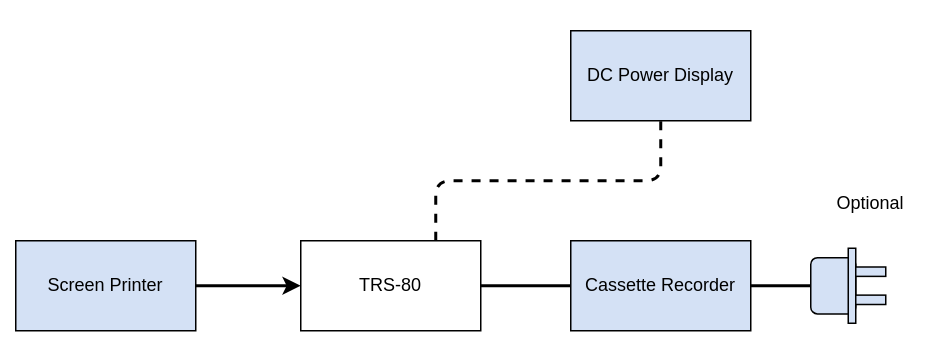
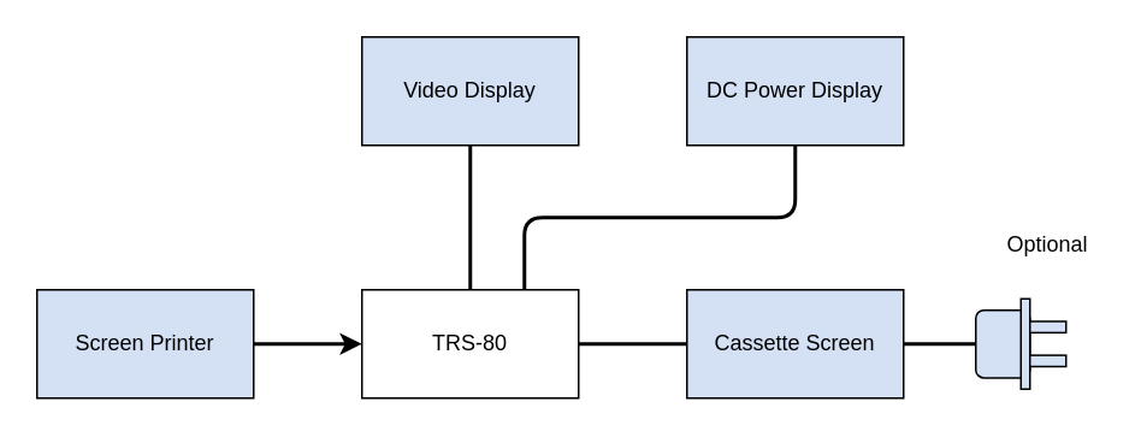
  <mxCell id="0" />
  <mxCell id="1" parent="0" />
+ <mxCell id="2" value="Video Display" style="rounded=0;whiteSpace=wrap;html=1;fillColor=#D4E1F5;" vertex="1" parent="1"><mxGeometry x="200" y="20" width="120" height="60" as="geometry" /></mxCell>
  <mxCell id="3" value="DC Power Display" style="rounded=0;whiteSpace=wrap;html=1;fillColor=#D4E1F5;" vertex="1" parent="1"><mxGeometry x="380" y="20" width="120" height="60" as="geometry" /></mxCell>
- <mxCell id="4" value="Screen Printer" style="rounded=0;whiteSpace=wrap;html=1;fillColor=#D4E1F5;" vertex="1" parent="1"><mxGeometry x="10" y="160" width="120" height="60" as="geometry" /></mxCell>
- <mxCell id="5" value="Cassette Recorder" style="rounded=0;whiteSpace=wrap;html=1;fillColor=#D4E1F5;" vertex="1" parent="1"><mxGeometry x="380" y="160" width="120" height="60" as="geometry" /></mxCell>
+ <mxCell id="4" value="Screen Printer" style="rounded=0;whiteSpace=wrap;html=1;fillColor=#D4E1F5;" vertex="1" parent="1"><mxGeometry x="20" y="160" width="120" height="60" as="geometry" /></mxCell>
+ <mxCell id="5" value="Cassette Screen" style="rounded=0;whiteSpace=wrap;html=1;fillColor=#D4E1F5;" vertex="1" parent="1"><mxGeometry x="380" y="160" width="120" height="60" as="geometry" /></mxCell>
  <mxCell id="6" value="TRS-80" style="rounded=0;whiteSpace=wrap;html=1;fillColor=#ffffff;" vertex="1" parent="1"><mxGeometry x="200" y="160" width="120" height="60" as="geometry" /></mxCell>
  <mxCell id="7" value="" style="group" vertex="1" connectable="0" parent="1"><mxGeometry x="540" y="165" width="50" height="50" as="geometry" /></mxCell>
  <mxCell id="8" value="" style="rounded=1;whiteSpace=wrap;html=1;fillColor=#D4E1F5;arcSize=15;" vertex="1" parent="7"><mxGeometry y="6.25" width="30" height="37.5" as="geometry" /></mxCell>
  <mxCell id="9" value="" style="rounded=0;whiteSpace=wrap;html=1;fillColor=#D4E1F5;" vertex="1" parent="7"><mxGeometry x="25" width="5" height="50" as="geometry" /></mxCell>
  <mxCell id="10" value="" style="rounded=0;whiteSpace=wrap;html=1;fillColor=#D4E1F5;" vertex="1" parent="7"><mxGeometry x="30" y="12.5" width="20" height="6.25" as="geometry" /></mxCell>
  <mxCell id="11" value="" style="rounded=0;whiteSpace=wrap;html=1;fillColor=#D4E1F5;" vertex="1" parent="7"><mxGeometry x="30" y="31.25" width="20" height="6.25" as="geometry" /></mxCell>
  <mxCell id="12" value="" style="endArrow=classic;html=1;rounded=0;exitX=1;exitY=0.5;exitDx=0;exitDy=0;entryX=0;entryY=0.5;entryDx=0;entryDy=0;strokeWidth=2;" edge="1" parent="1" source="4" target="6"><mxGeometry width="50" height="50" relative="1" as="geometry"><mxPoint x="870" y="380" as="sourcePoint" /><mxPoint x="920" y="330" as="targetPoint" /></mxGeometry></mxCell>
  <mxCell id="13" value="" style="endArrow=none;html=1;rounded=0;exitX=1;exitY=0.5;exitDx=0;exitDy=0;entryX=0;entryY=0.5;entryDx=0;entryDy=0;strokeWidth=2;" edge="1" parent="1" source="6" target="5"><mxGeometry width="50" height="50" relative="1" as="geometry"><mxPoint x="320" y="250" as="sourcePoint" /><mxPoint x="380" y="250" as="targetPoint" /></mxGeometry></mxCell>
  <mxCell id="14" value="" style="endArrow=none;html=1;rounded=0;exitX=1;exitY=0.5;exitDx=0;exitDy=0;entryX=0;entryY=0.5;entryDx=0;entryDy=0;strokeWidth=2;" edge="1" parent="1" source="5" target="8"><mxGeometry width="50" height="50" relative="1" as="geometry"><mxPoint x="160" y="210" as="sourcePoint" /><mxPoint x="220" y="210" as="targetPoint" /></mxGeometry></mxCell>
- <mxCell id="15" value="" style="endArrow=none;startArrow=none;html=1;strokeWidth=2;exitX=0.75;exitY=0;exitDx=0;exitDy=0;entryX=0.5;entryY=1;entryDx=0;entryDy=0;rounded=1;endFill=0;startFill=0;dashed=1;" edge="1" parent="1" source="6" target="3"><mxGeometry width="50" height="50" relative="1" as="geometry"><mxPoint x="870" y="380" as="sourcePoint" /><mxPoint x="920" y="330" as="targetPoint" /><Array as="points"><mxPoint x="290" y="120" /><mxPoint x="440" y="120" /></Array></mxGeometry></mxCell>
+ <mxCell id="15" value="" style="endArrow=none;startArrow=none;html=1;strokeWidth=2;exitX=0.75;exitY=0;exitDx=0;exitDy=0;entryX=0.5;entryY=1;entryDx=0;entryDy=0;rounded=1;endFill=0;startFill=0;" edge="1" parent="1" source="6" target="3"><mxGeometry width="50" height="50" relative="1" as="geometry"><mxPoint x="870" y="380" as="sourcePoint" /><mxPoint x="920" y="330" as="targetPoint" /><Array as="points"><mxPoint x="290" y="120" /><mxPoint x="440" y="120" /></Array></mxGeometry></mxCell>
+ <mxCell id="16" value="" style="endArrow=none;html=1;rounded=1;strokeWidth=2;entryX=0.5;entryY=1;entryDx=0;entryDy=0;exitX=0.5;exitY=0;exitDx=0;exitDy=0;" edge="1" parent="1" source="6" target="2"><mxGeometry width="50" height="50" relative="1" as="geometry"><mxPoint x="870" y="380" as="sourcePoint" /><mxPoint x="920" y="330" as="targetPoint" /></mxGeometry></mxCell>
  <mxCell id="17" value="Optional" style="text;html=1;strokeColor=none;fillColor=none;align=center;verticalAlign=middle;whiteSpace=wrap;rounded=0;" vertex="1" parent="1"><mxGeometry x="550" y="120" width="60" height="30" as="geometry" /></mxCell>
